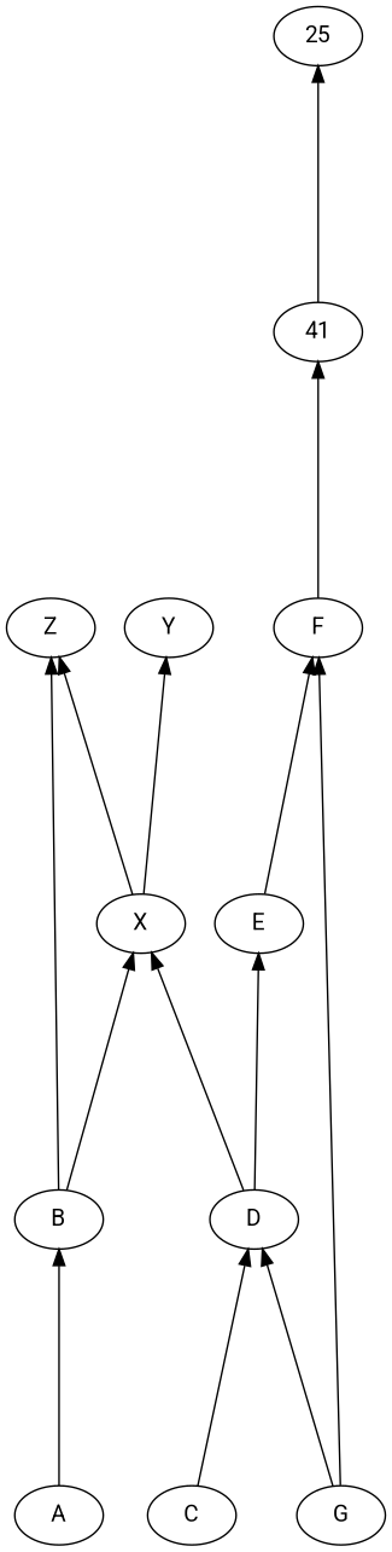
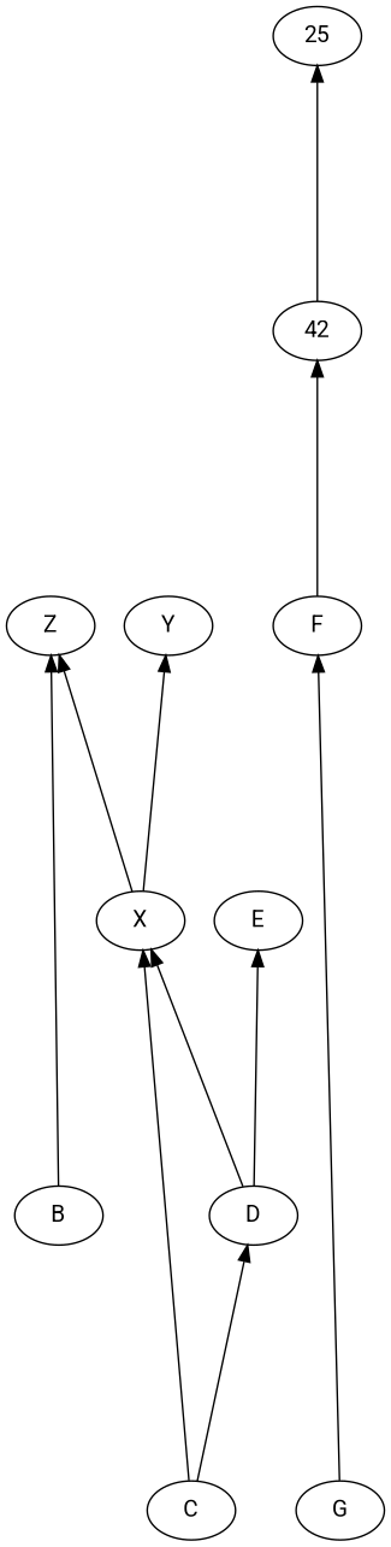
  digraph {
    fontname=Roboto
    rankdir=BT
    ranksep="2.0 equally"
    node [fontname=Roboto]
    edge [fontname=Roboto]
-   A
    B
    X
    Z
    C
    D
    Y
    E
    F
-   42 [label=41]
+   42
    G
    n12 [label=25]
-   A -> B
-   B -> X
+   C -> X
    B -> Z
    X -> Z
    X -> Y
    C -> D
    D -> X
    D -> E
-   E -> F
    F -> 42
    42 -> n12
-   G -> D
    G -> F
  }
